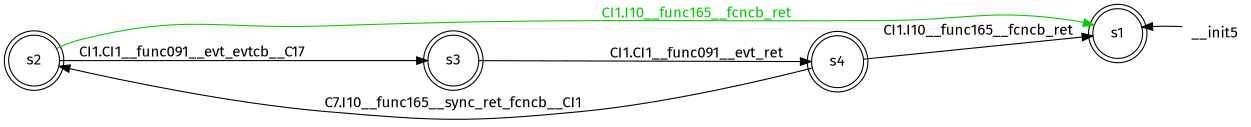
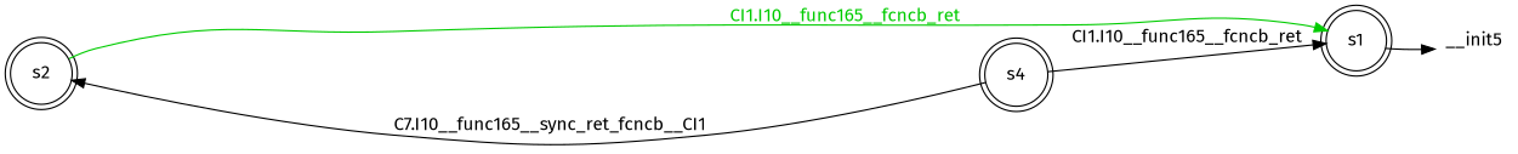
  digraph {
    fontname="Fira Sans"
    rankdir=LR
    node [fontname="Fira Sans" shape=doublecircle]
    edge [fontname="Fira Sans"]
    n1 [label=<s1>]
    n2 [label=<s2>]
-   n3 [label=<s3>]
    n4 [label=<s4>]
    n5 [label=__init5 shape=none]
    n2 -> n1 [color="#00cc00" label=<<font color="#00cc00">CI1.I10__func165__fcncb_ret</font>>]
-   n2 -> n3 [label=<<font color="#000000">CI1.CI1__func091__evt_evtcb__C17</font>>]
-   n3 -> n4 [label=<<font color="#000000">CI1.CI1__func091__evt_ret</font>>]
    n4 -> n1 [label=<<font color="#000000">CI1.I10__func165__fcncb_ret</font>>]
    n4 -> n2 [label=<<font color="#000000">C7.I10__func165__sync_ret_fcncb__CI1</font>>]
-   n5 -> n1
+   n1 -> n5
  }
